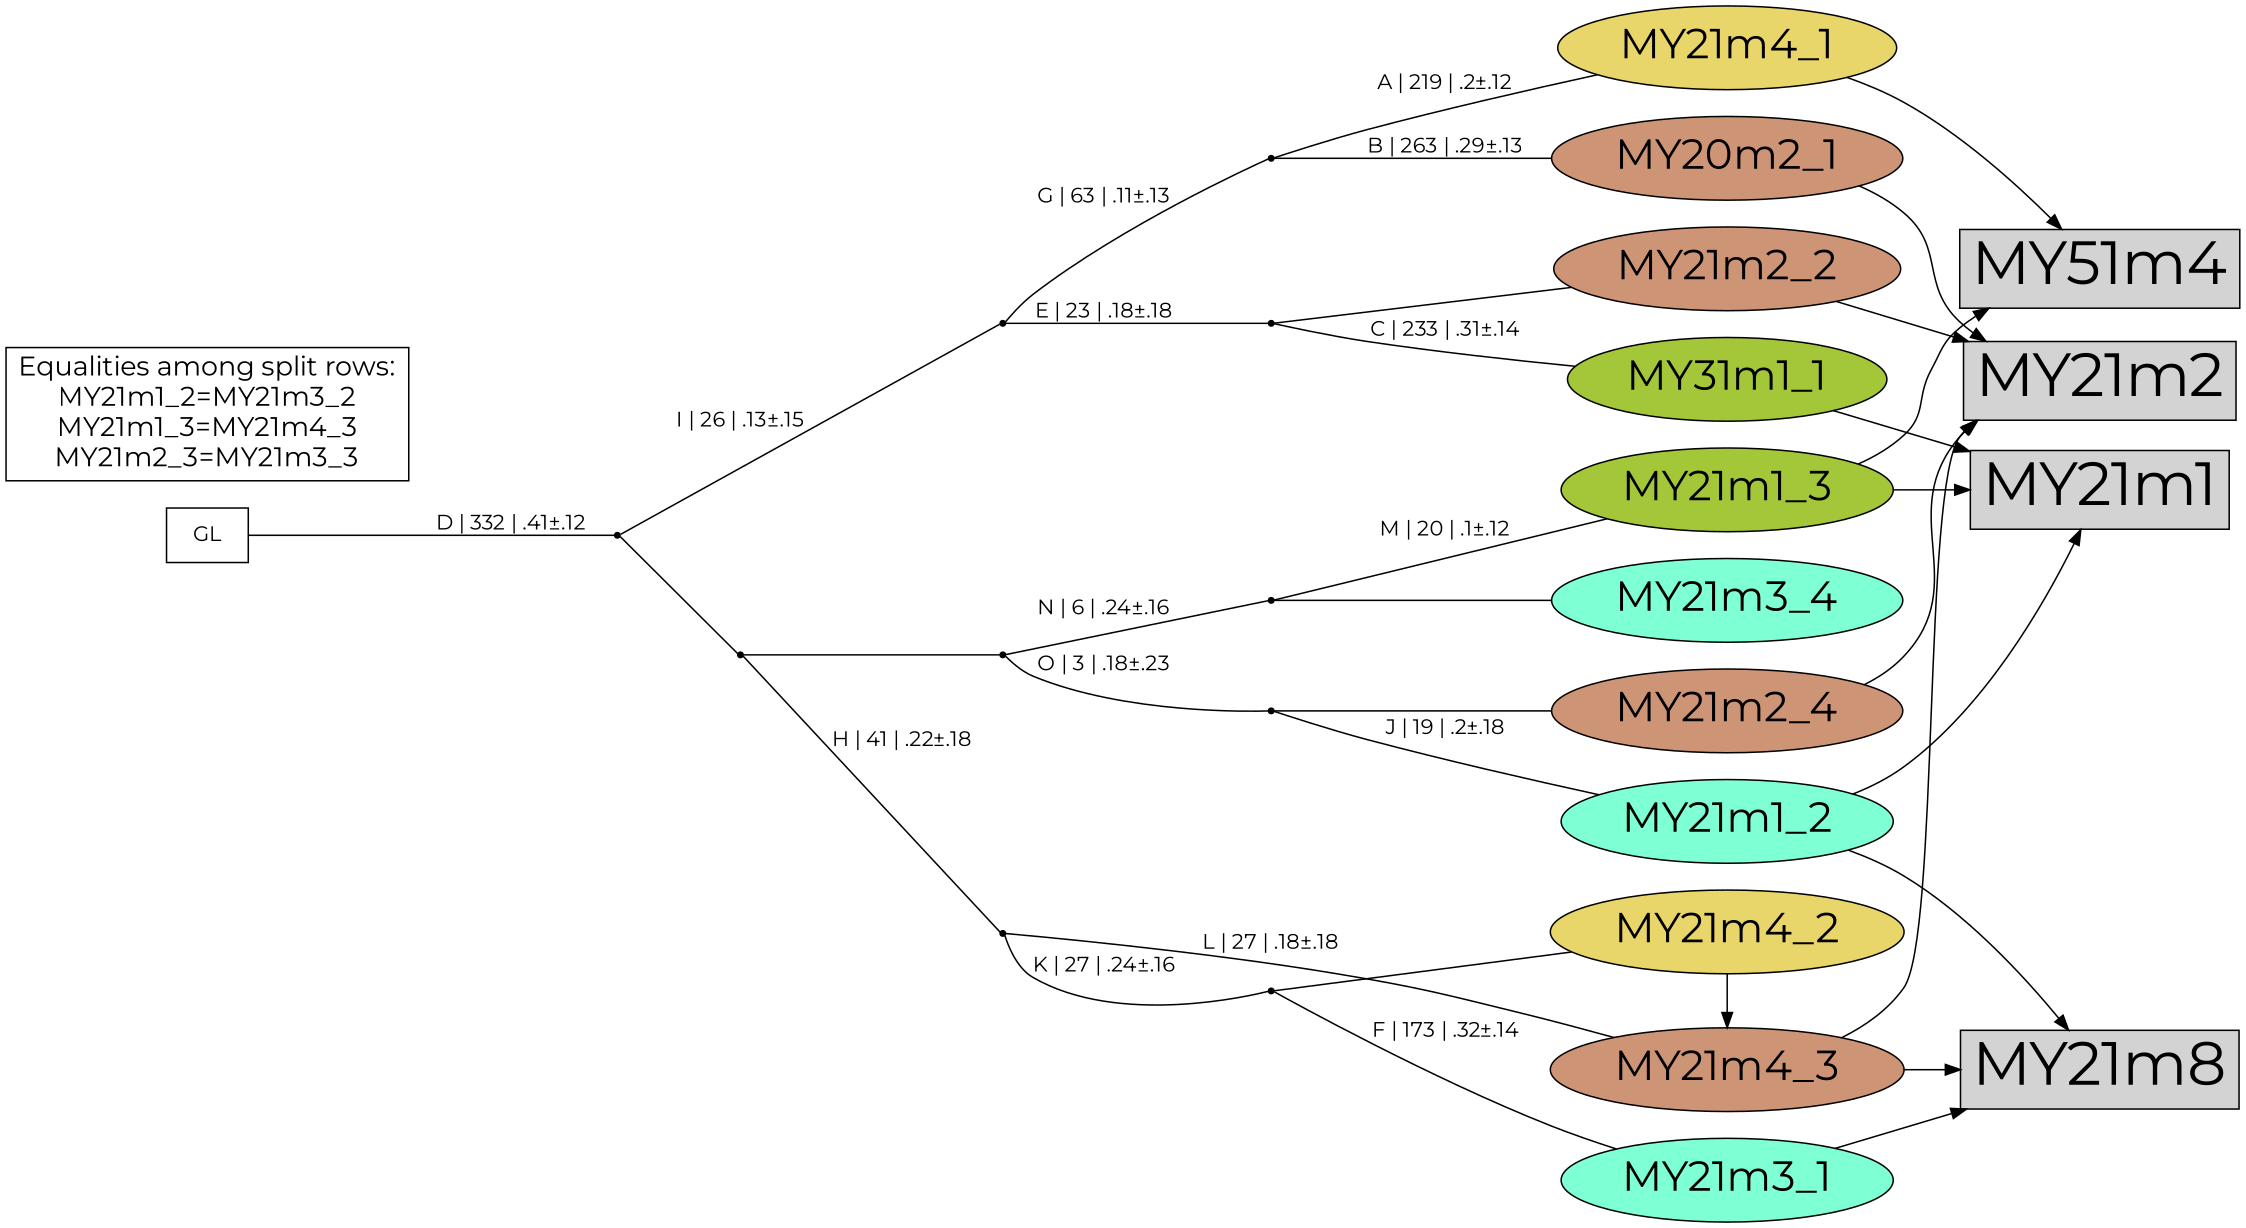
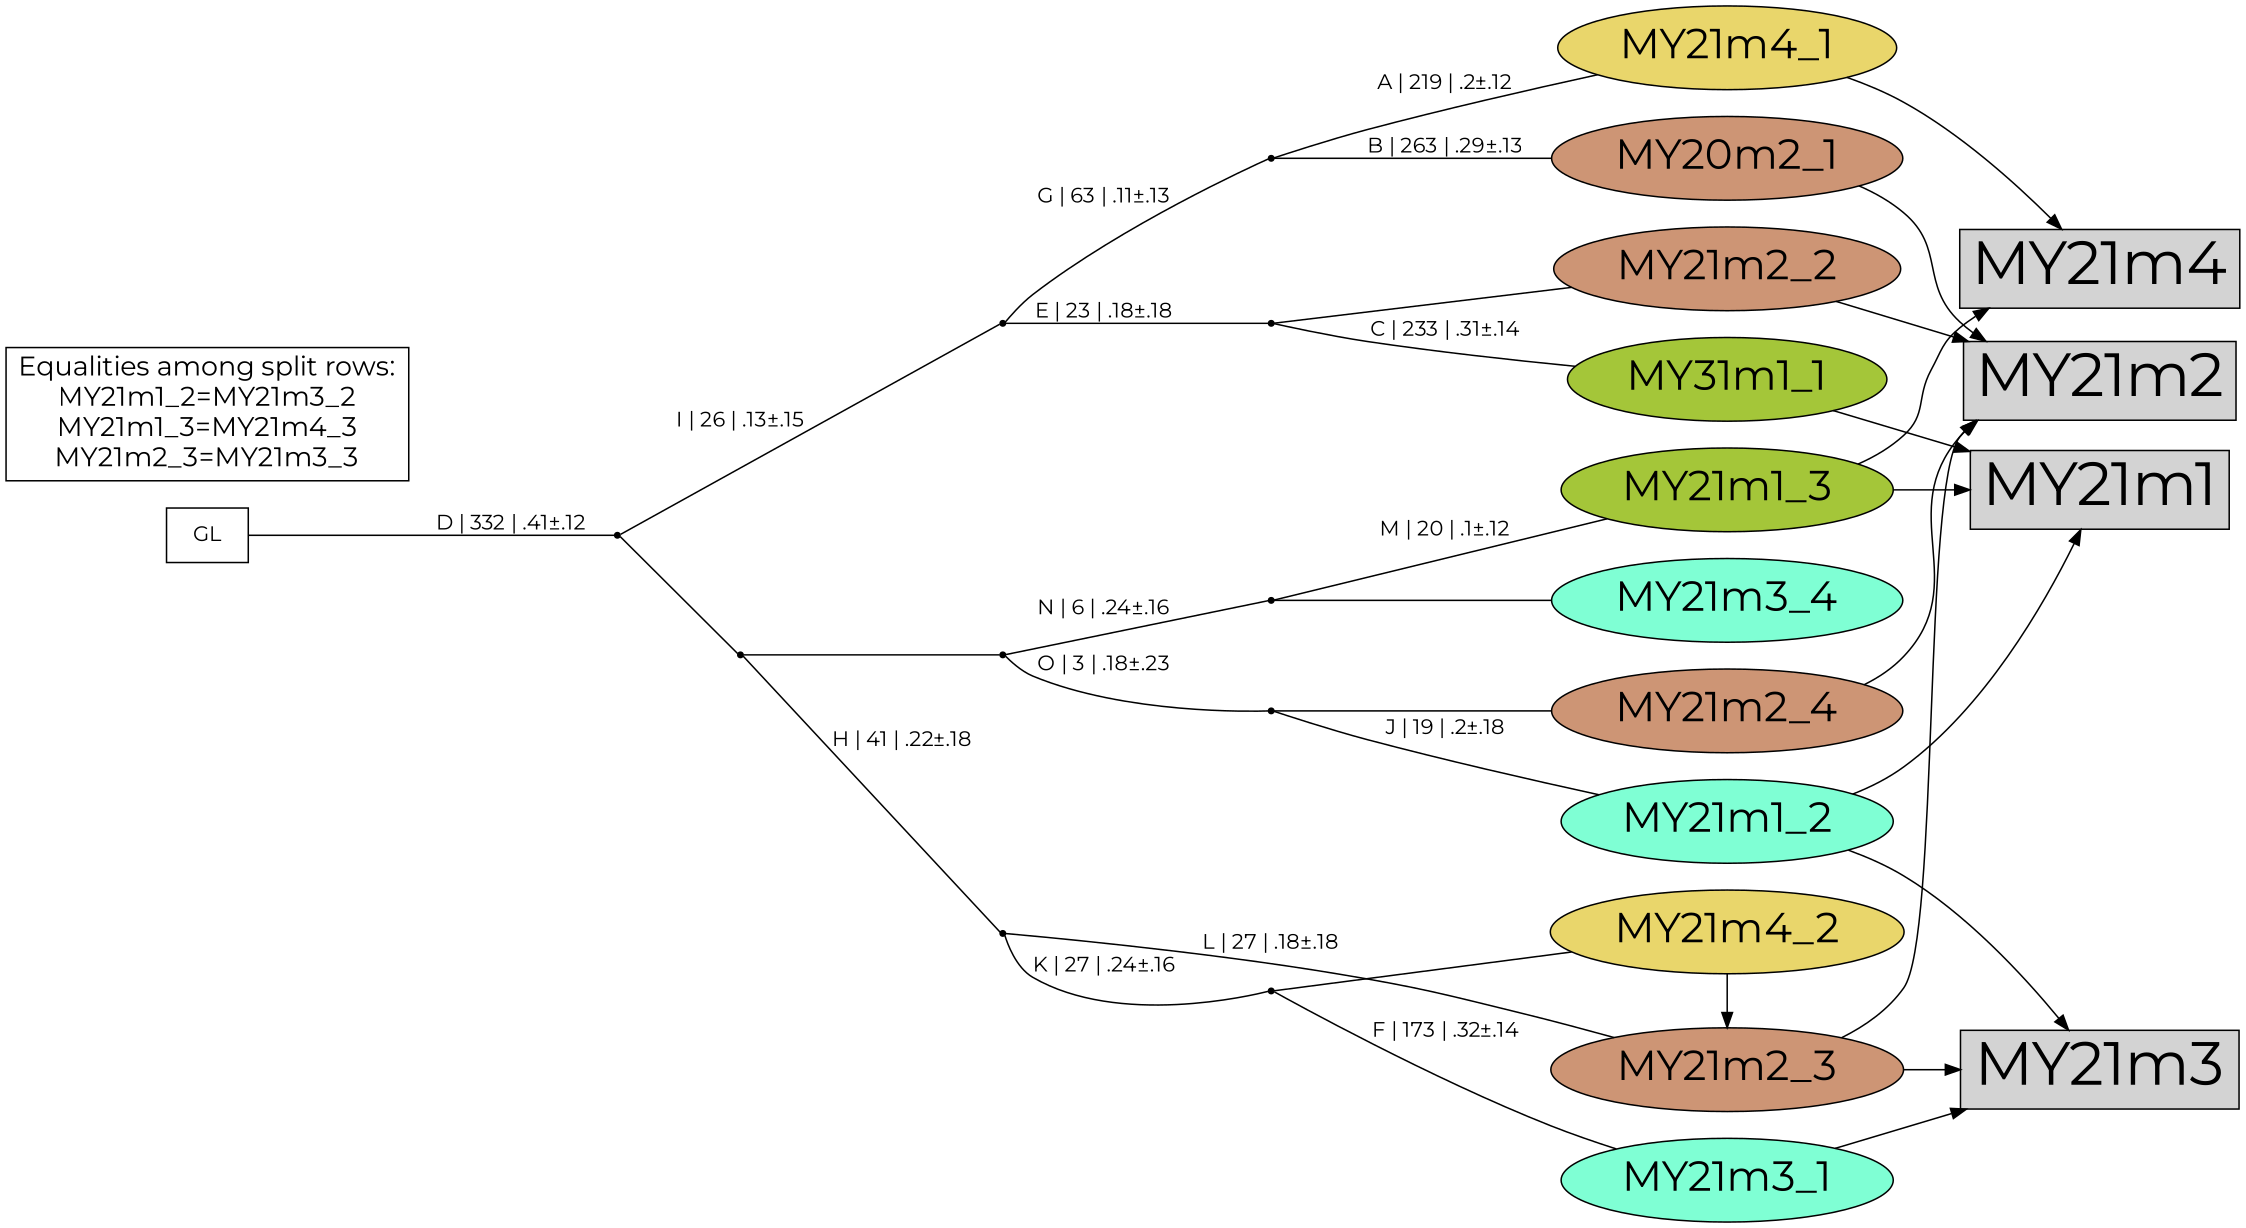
  digraph {
    fontname=Montserrat
    rankdir=LR
    node [fillcolor=black fontname=Montserrat shape=oval style=filled]
    edge [arrowhead=none fontname=Montserrat]
    n1 [fillcolor="#a4c639" fontsize=28 label=MY31m1_1]
    n2 [fillcolor="#7fffd4" fontsize=28 label=MY21m1_2]
    n3 [fillcolor="#a4c639" fontsize=28 label=MY21m1_3]
    n4 [fillcolor="#cd9575" fontsize=28 label=MY20m2_1]
    n5 [fillcolor="#cd9575" fontsize=28 label=MY21m2_2]
-   n6 [fillcolor="#cd9575" fontsize=28 label=MY21m4_3]
+   n6 [fillcolor="#cd9575" fontsize=28 label=MY21m2_3]
    n7 [fillcolor="#cd9575" fontsize=28 label=MY21m2_4]
    n8 [fillcolor="#7fffd4" fontsize=28 label=MY21m3_1]
    n9 [fillcolor="#7fffd4" fontsize=28 label=MY21m3_4]
    n10 [fillcolor="#e9d66b" fontsize=28 label=MY21m4_1]
    n11 [fillcolor="#e9d66b" fontsize=28 label=MY21m4_2]
    n12 [fontsize=40 label=MY21m1 shape=box fillcolor=""]
-   n13 [fontsize=40 label=MY21m8 shape=box fillcolor=""]
-   n14 [fontsize=40 label=MY51m4 shape=box fillcolor=""]
+   n13 [fontsize=40 label=MY21m3 shape=box fillcolor=""]
+   n14 [fontsize=40 label=MY21m4 shape=box fillcolor=""]
    n15 [fontsize=40 label=MY21m2 shape=box fillcolor=""]
    n16 [fontsize=18 label="Equalities among split rows:\nMY21m1_2=MY21m3_2\nMY21m1_3=MY21m4_3\nMY21m2_3=MY21m3_3\n" shape=box fillcolor="" style=""]
    Int1 [shape=point]
    Int2 [shape=point]
    Int3 [shape=point]
    Int4 [shape=point]
    Int5 [shape=point]
    Int6 [shape=point]
    Int7 [shape=point]
    Int8 [shape=point]
    Int9 [shape=point]
    Int10 [shape=point]
    n27 [fillcolor=white label=GL shape=box]
    subgraph sub_1 {
      rank=same
      n1
      n2
      n3
      n4
      n5
      n6
      n7
      n8
      n9
      n10
      n11
    }
    n1 -> n12 [arrowhead=normal]
    n2 -> n12 [arrowhead=normal]
    n2 -> n13 [arrowhead=normal]
    n3 -> n12 [arrowhead=normal]
    n3 -> n14 [arrowhead=normal]
    n4 -> n15 [arrowhead=normal]
    n5 -> n15 [arrowhead=normal]
    n6 -> n13 [arrowhead=normal]
    n6 -> n15 [arrowhead=normal]
    n7 -> n15 [arrowhead=normal]
    n8 -> n13 [arrowhead=normal]
    n10 -> n14 [arrowhead=normal]
    n11 -> n6 [arrowhead=normal]
    Int1 -> n8 [label="F | 173 | .32±.14"]
    Int1 -> n11
    Int2 -> n4 [label="B | 263 | .29±.13"]
    Int2 -> n10 [label="A | 219 | .2±.12"]
    Int3 -> n1 [label="C | 233 | .31±.14"]
    Int3 -> n5
    Int4 -> Int2 [label="G | 63 | .11±.13"]
    Int4 -> Int3 [label="E | 23 | .18±.18"]
    Int5 -> n6 [label="L | 27 | .18±.18"]
    Int5 -> Int1 [label="K | 27 | .24±.16"]
    Int6 -> n3 [label="M | 20 | .1±.12"]
    Int6 -> n9
    Int7 -> n2 [label="J | 19 | .2±.18"]
    Int7 -> n7
    Int8 -> Int6 [label="N | 6 | .24±.16"]
    Int8 -> Int7 [label="O | 3 | .18±.23"]
    Int9 -> Int5 [label="H | 41 | .22±.18"]
    Int9 -> Int8
    Int10 -> Int4 [label="I | 26 | .13±.15"]
    Int10 -> Int9
    n27 -> Int10 [label="D | 332 | .41±.12"]
  }
